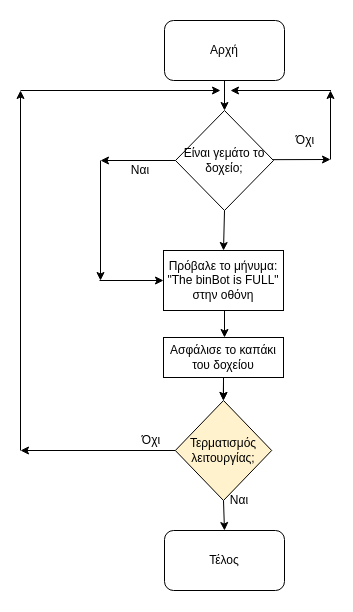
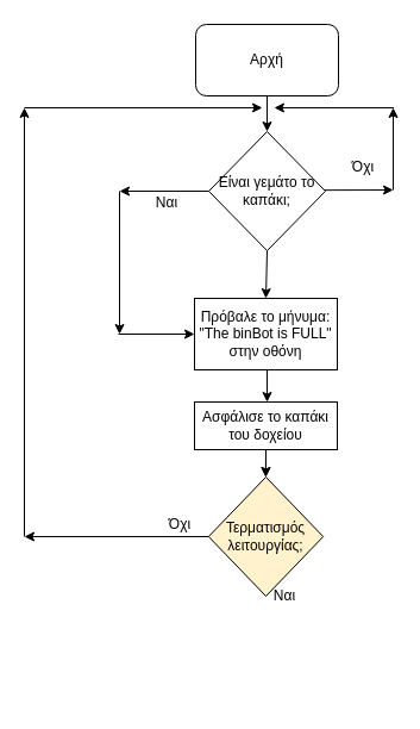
  <mxCell id="0" />
  <mxCell id="1" parent="0" />
  <mxCell id="2" value="Αρχή" style="rounded=1;whiteSpace=wrap;html=1;" parent="1" vertex="1"><mxGeometry x="164" width="120" height="60" as="geometry" y="20" /></mxCell>
  <mxCell id="3" value="" style="endArrow=classic;html=1;exitX=0.5;exitY=1;exitDx=0;exitDy=0;entryX=0.5;entryY=0;entryDx=0;entryDy=0;" parent="1" source="2" target="4" edge="1"><mxGeometry width="50" height="50" relative="1" as="geometry"><mxPoint x="200" y="130" as="sourcePoint" /><mxPoint x="225" y="120" as="targetPoint" /></mxGeometry></mxCell>
- <mxCell id="4" value="&lt;font style=&quot;font-size: 12px&quot;&gt;Είναι γεμάτο το δοχείο;&lt;/font&gt;" style="rhombus;whiteSpace=wrap;html=1;" parent="1" vertex="1"><mxGeometry x="175" y="110" width="98" height="100" as="geometry" /></mxCell>
+ <mxCell id="4" value="&lt;font style=&quot;font-size: 12px&quot;&gt;Είναι γεμάτο το καπάκι;&lt;/font&gt;" style="rhombus;whiteSpace=wrap;html=1;" parent="1" vertex="1"><mxGeometry x="175" y="110" width="98" height="100" as="geometry" /></mxCell>
  <mxCell id="5" value="" style="endArrow=classic;html=1;exitX=0;exitY=0.5;exitDx=0;exitDy=0;" parent="1" source="4" edge="1"><mxGeometry width="50" height="50" relative="1" as="geometry"><mxPoint x="229.5" y="350" as="sourcePoint" /><mxPoint x="100" y="160" as="targetPoint" /></mxGeometry></mxCell>
  <mxCell id="6" value="Ναι" style="text;html=1;strokeColor=none;fillColor=none;align=center;verticalAlign=middle;whiteSpace=wrap;rounded=0;" parent="1" vertex="1"><mxGeometry x="119.5" y="160" width="40" height="20" as="geometry" /></mxCell>
  <mxCell id="7" value="" style="endArrow=classic;html=1;" parent="1" edge="1"><mxGeometry width="50" height="50" relative="1" as="geometry"><mxPoint x="100" y="160" as="sourcePoint" /><mxPoint x="100" y="280" as="targetPoint" /></mxGeometry></mxCell>
  <mxCell id="8" value="&lt;div&gt;Πρόβαλε το μήνυμα:&lt;/div&gt;&lt;div&gt;&quot;The binBot is FULL&quot; στην οθόνη&lt;/div&gt;" style="rounded=0;whiteSpace=wrap;html=1;" parent="1" vertex="1"><mxGeometry x="163" y="250" width="120" height="60" as="geometry" /></mxCell>
  <mxCell id="9" value="" style="endArrow=classic;html=1;exitX=0.5;exitY=1;exitDx=0;exitDy=0;" parent="1" source="4" edge="1"><mxGeometry width="50" height="50" relative="1" as="geometry"><mxPoint x="229.5" y="340" as="sourcePoint" /><mxPoint x="223" y="250" as="targetPoint" /></mxGeometry></mxCell>
  <mxCell id="10" value="" style="endArrow=classic;html=1;entryX=0;entryY=0.5;entryDx=0;entryDy=0;" parent="1" target="8" edge="1"><mxGeometry width="50" height="50" relative="1" as="geometry"><mxPoint x="99" y="280" as="sourcePoint" /><mxPoint x="283.5" y="150" as="targetPoint" /></mxGeometry></mxCell>
  <mxCell id="11" value="" style="endArrow=classic;html=1;exitX=1;exitY=0.5;exitDx=0;exitDy=0;" parent="1" edge="1"><mxGeometry width="50" height="50" relative="1" as="geometry"><mxPoint x="272.18" y="159.17" as="sourcePoint" /><mxPoint x="330" y="159" as="targetPoint" /></mxGeometry></mxCell>
  <mxCell id="12" value="" style="edgeStyle=orthogonalEdgeStyle;rounded=0;orthogonalLoop=1;jettySize=auto;html=1;" edge="1" parent="1" source="13" target="14"><mxGeometry relative="1" as="geometry" /></mxCell>
  <mxCell id="13" value="Ασφάλισε το καπάκι του δοχείου" style="rounded=0;whiteSpace=wrap;html=1;" parent="1" vertex="1"><mxGeometry x="163" y="337" width="120" height="40" as="geometry" /></mxCell>
  <mxCell id="14" value="Τερματισμός λειτουργίας;" style="rhombus;whiteSpace=wrap;html=1;fillColor=#fff2cc;" parent="1" vertex="1"><mxGeometry x="174.82" y="400" width="96.36" height="100" as="geometry" /></mxCell>
- <mxCell id="15" value="Τέλος" style="rounded=1;whiteSpace=wrap;html=1;" parent="1" vertex="1"><mxGeometry x="164" y="530" width="120" height="60" as="geometry" /></mxCell>
  <mxCell id="16" value="Ναι" style="text;html=1;strokeColor=none;fillColor=none;align=center;verticalAlign=middle;whiteSpace=wrap;rounded=0;" parent="1" vertex="1"><mxGeometry x="218.5" y="490" width="40" height="20" as="geometry" /></mxCell>
  <mxCell id="17" value="" style="endArrow=classic;html=1;exitX=0;exitY=0.5;exitDx=0;exitDy=0;" parent="1" source="14" edge="1"><mxGeometry width="50" height="50" relative="1" as="geometry"><mxPoint x="190" y="840" as="sourcePoint" /><mxPoint x="20" y="450" as="targetPoint" /></mxGeometry></mxCell>
  <mxCell id="18" value="Όχι" style="text;html=1;strokeColor=none;fillColor=none;align=center;verticalAlign=middle;whiteSpace=wrap;rounded=0;" parent="1" vertex="1"><mxGeometry x="131" y="430" width="40" height="20" as="geometry" /></mxCell>
  <mxCell id="19" value="" style="endArrow=classic;html=1;" parent="1" edge="1"><mxGeometry width="50" height="50" relative="1" as="geometry"><mxPoint x="20" y="450" as="sourcePoint" /><mxPoint x="20" y="90" as="targetPoint" /></mxGeometry></mxCell>
  <mxCell id="20" value="" style="endArrow=classic;html=1;" parent="1" edge="1"><mxGeometry width="50" height="50" relative="1" as="geometry"><mxPoint x="20" y="90" as="sourcePoint" /><mxPoint x="220" y="90" as="targetPoint" /></mxGeometry></mxCell>
  <mxCell id="21" value="Όχι" style="text;html=1;strokeColor=none;fillColor=none;align=center;verticalAlign=middle;whiteSpace=wrap;rounded=0;" parent="1" vertex="1"><mxGeometry x="285" y="130" width="40" height="20" as="geometry" /></mxCell>
  <mxCell id="22" value="" style="endArrow=classic;html=1;" parent="1" edge="1"><mxGeometry width="50" height="50" relative="1" as="geometry"><mxPoint x="224" y="310" as="sourcePoint" /><mxPoint x="224" y="337" as="targetPoint" /></mxGeometry></mxCell>
- <mxCell id="23" value="" style="endArrow=classic;html=1;exitX=0.5;exitY=1;exitDx=0;exitDy=0;entryX=0.5;entryY=0;entryDx=0;entryDy=0;" parent="1" source="14" target="15" edge="1"><mxGeometry width="50" height="50" relative="1" as="geometry"><mxPoint x="233" y="380" as="sourcePoint" /><mxPoint x="233" y="410" as="targetPoint" /></mxGeometry></mxCell>
  <mxCell id="24" value="" style="endArrow=classic;html=1;" edge="1" parent="1"><mxGeometry width="50" height="50" relative="1" as="geometry"><mxPoint x="223" y="380" as="sourcePoint" /><mxPoint x="222.76" y="400" as="targetPoint" /></mxGeometry></mxCell>
  <mxCell id="25" value="" style="endArrow=classic;html=1;" edge="1" parent="1"><mxGeometry width="50" height="50" relative="1" as="geometry"><mxPoint x="330.5" y="90" as="sourcePoint" /><mxPoint x="230" y="90" as="targetPoint" /></mxGeometry></mxCell>
  <mxCell id="26" value="" style="endArrow=classic;html=1;" edge="1" parent="1"><mxGeometry width="50" height="50" relative="1" as="geometry"><mxPoint x="330" y="159" as="sourcePoint" /><mxPoint x="330" y="90" as="targetPoint" /></mxGeometry></mxCell>
